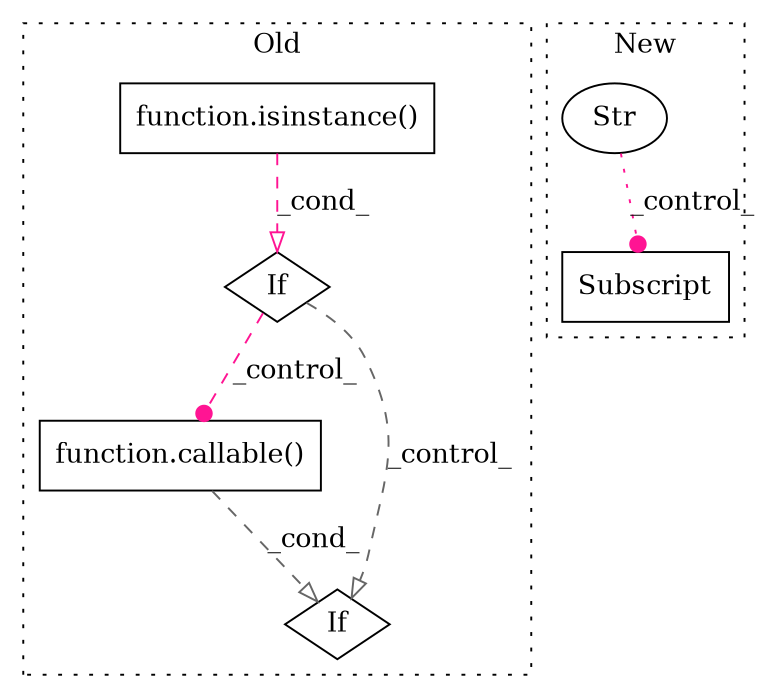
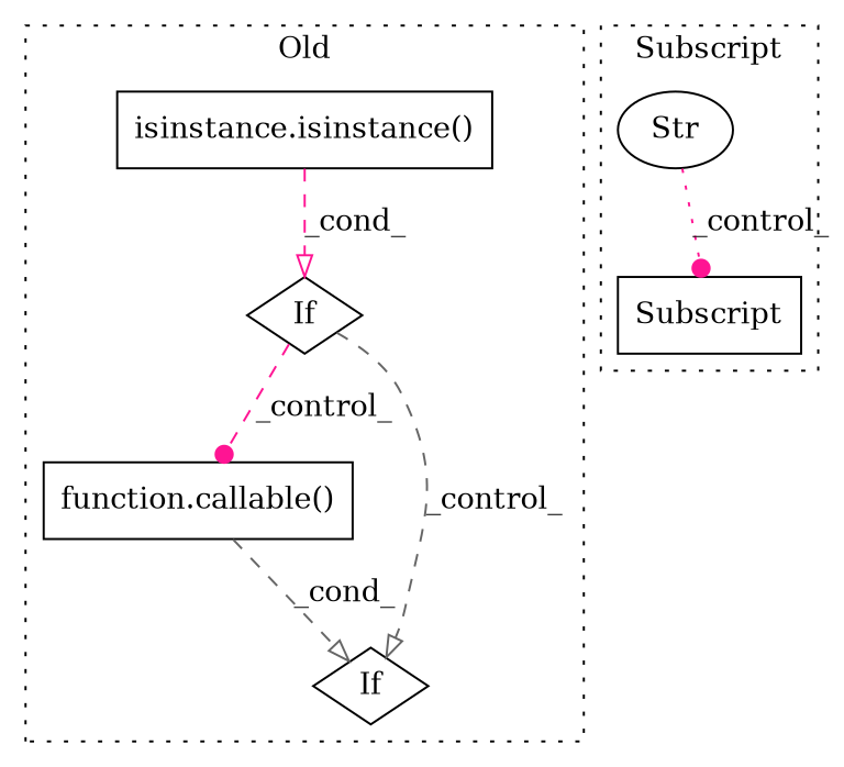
  digraph {
    node [a=75 shape=box]
    edge [arrowhead=onormal color=deeppink style=dashed]
    n1 [l="9,1" label="function.callable()" s="5499,5522"]
    n2 [a=96 l=0 label=If s=5499 shape=diamond]
-   n3 [l="11,1" label="function.isinstance()" s="5310,5340"]
+   n3 [l="11,1" label="isinstance.isinstance()" s="5310,5340"]
    n4 [a=96 l=3 label=If s=5307 shape=diamond]
    n5 [a=63 l="23,0" label=Subscript s="5104,0"]
    n6 [a=66 l=6 label=Str s=5120 shape=ellipse]
    subgraph cluster_1 {
      label=Old
      style=dotted
      n1
      n2
      n3
      n4
    }
    subgraph cluster_2 {
-     label=New
+     label=Subscript
      style=dotted
      n5
      n6
    }
    n1 -> n2 [color=gray40 label=_cond_]
    n3 -> n4 [label=_cond_]
    n4 -> n1 [arrowhead=dot label=_control_]
    n4 -> n2 [color=gray40 label=_control_]
    n6 -> n5 [arrowhead=dot label=_control_ style=dotted]
  }
